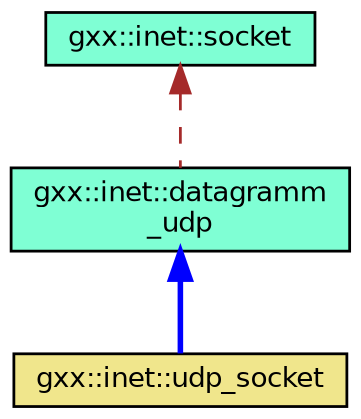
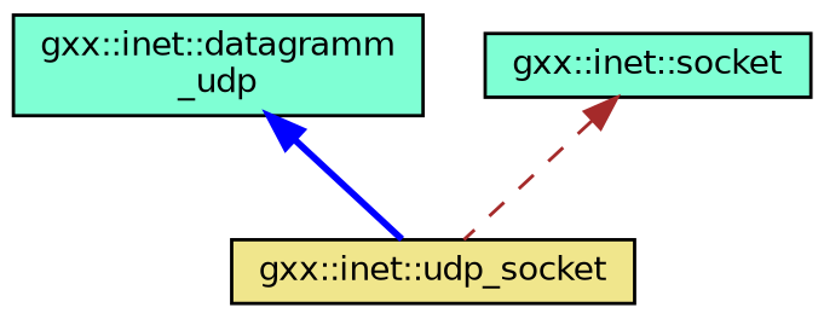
  digraph {
    node [color=black fillcolor=aquamarine fontname=Helvetica fontsize=10 shape=record style=filled]
    edge [dir=back fontname=Helvetica fontsize=10 labelfontname=Helvetica labelfontsize=10]
    n1 [fillcolor=khaki fontcolor=black height=0.2 label="gxx::inet::udp_socket" width=0.4]
    n2 [height=0.2 label="gxx::inet::datagramm\l_udp" width=0.4]
    n3 [height=0.2 label="gxx::inet::socket" width=0.4]
    n2 -> n1 [color=blue style=bold]
-   n3 -> n2 [color=brown style=dashed]
+   n3 -> n1 [color=brown style=dashed]
  }
